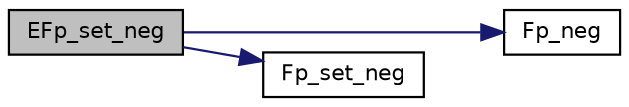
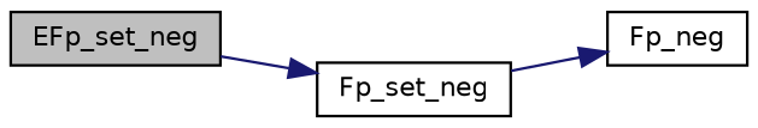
  digraph {
    rankdir=LR
    node [color=black fillcolor=white fontname=Helvetica fontsize=10 shape=record style=filled]
    edge [color=midnightblue fontname=Helvetica fontsize=10 labelfontname=Helvetica labelfontsize=10 style=solid]
    n1 [fillcolor=grey75 fontcolor=black height=0.2 label=EFp_set_neg width=0.4]
    n2 [height=0.2 label=Fp_neg width=0.4]
    n3 [height=0.2 label=Fp_set_neg width=0.4]
-   n1 -> n2
+   n3 -> n2
    n1 -> n3
  }
